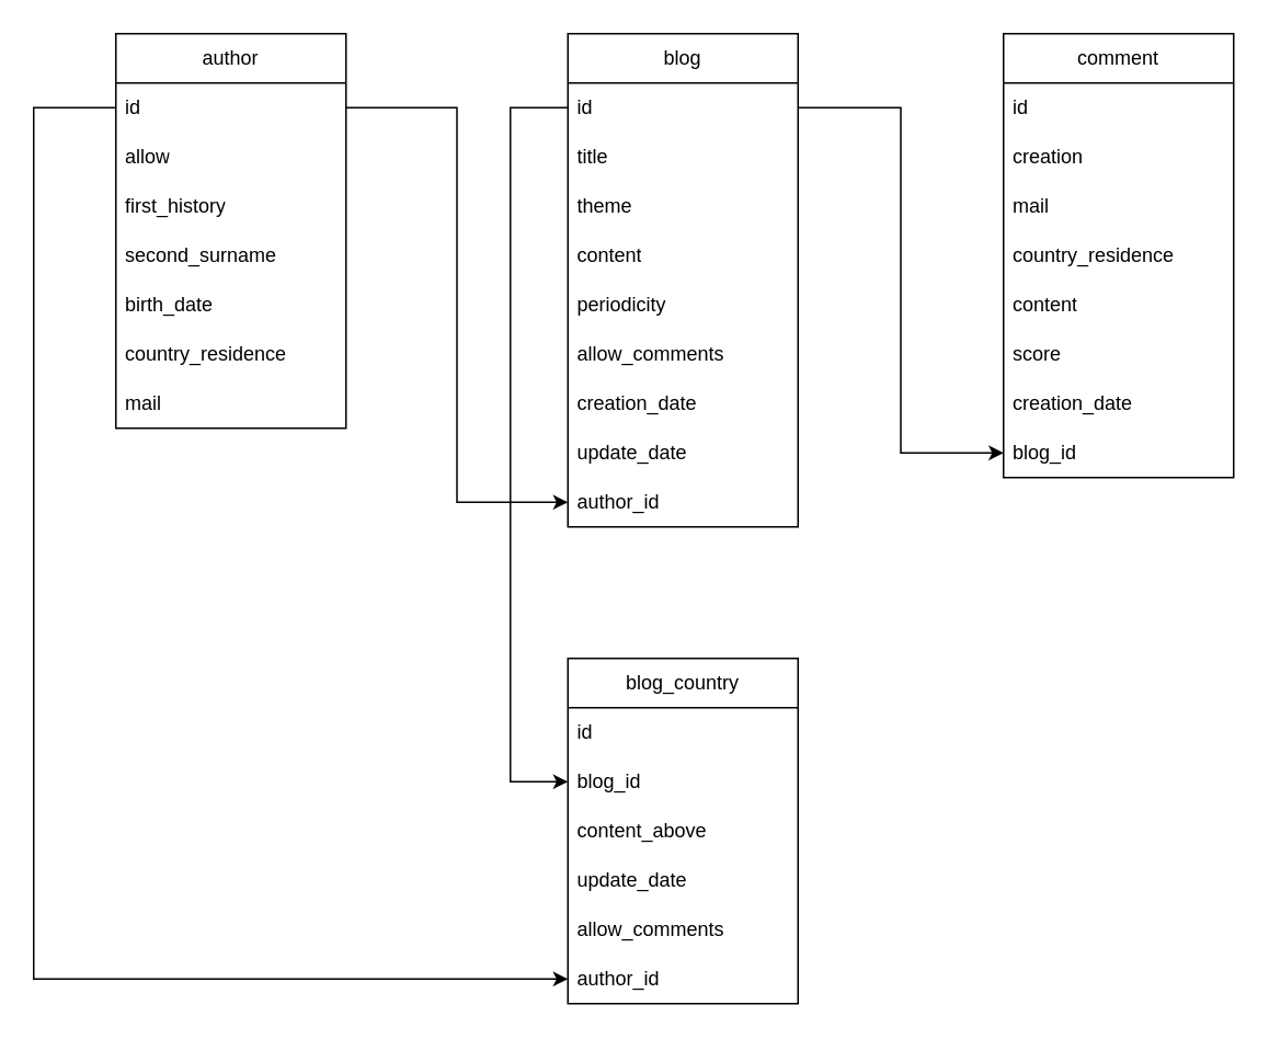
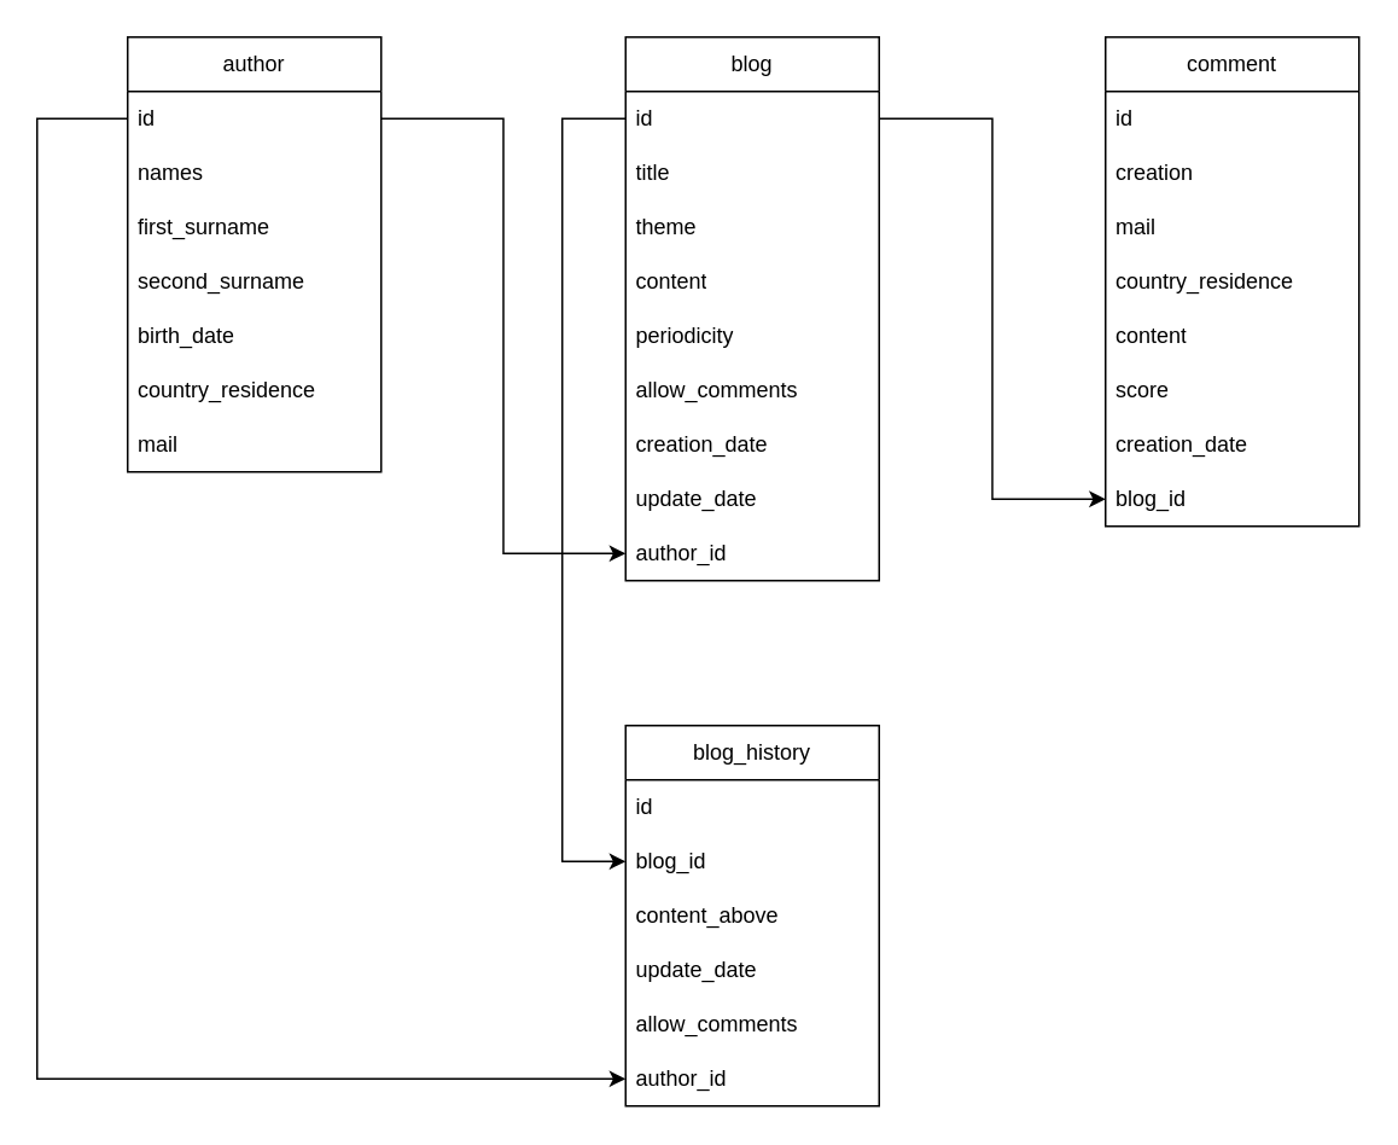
  <mxCell id="0" />
  <mxCell id="1" parent="0" />
  <mxCell id="2" value="author" style="swimlane;fontStyle=0;childLayout=stackLayout;horizontal=1;startSize=30;horizontalStack=0;resizeParent=1;resizeParentMax=0;resizeLast=0;collapsible=1;marginBottom=0;whiteSpace=wrap;html=1;" vertex="1" parent="1"><mxGeometry x="70" y="20" width="140" height="240" as="geometry" /></mxCell>
  <mxCell id="3" value="id" style="text;strokeColor=none;fillColor=none;align=left;verticalAlign=middle;spacingLeft=4;spacingRight=4;overflow=hidden;points=[[0,0.5],[1,0.5]];portConstraint=eastwest;rotatable=0;whiteSpace=wrap;html=1;" vertex="1" parent="2"><mxGeometry y="30" width="140" height="30" as="geometry" /></mxCell>
- <mxCell id="4" value="allow" style="text;strokeColor=none;fillColor=none;align=left;verticalAlign=middle;spacingLeft=4;spacingRight=4;overflow=hidden;points=[[0,0.5],[1,0.5]];portConstraint=eastwest;rotatable=0;whiteSpace=wrap;html=1;" vertex="1" parent="2"><mxGeometry y="60" width="140" height="30" as="geometry" /></mxCell>
- <mxCell id="5" value="first_history" style="text;strokeColor=none;fillColor=none;align=left;verticalAlign=middle;spacingLeft=4;spacingRight=4;overflow=hidden;points=[[0,0.5],[1,0.5]];portConstraint=eastwest;rotatable=0;whiteSpace=wrap;html=1;" vertex="1" parent="2"><mxGeometry y="90" width="140" height="30" as="geometry" /></mxCell>
+ <mxCell id="4" value="names" style="text;strokeColor=none;fillColor=none;align=left;verticalAlign=middle;spacingLeft=4;spacingRight=4;overflow=hidden;points=[[0,0.5],[1,0.5]];portConstraint=eastwest;rotatable=0;whiteSpace=wrap;html=1;" vertex="1" parent="2"><mxGeometry y="60" width="140" height="30" as="geometry" /></mxCell>
+ <mxCell id="5" value="first_surname" style="text;strokeColor=none;fillColor=none;align=left;verticalAlign=middle;spacingLeft=4;spacingRight=4;overflow=hidden;points=[[0,0.5],[1,0.5]];portConstraint=eastwest;rotatable=0;whiteSpace=wrap;html=1;" vertex="1" parent="2"><mxGeometry y="90" width="140" height="30" as="geometry" /></mxCell>
  <mxCell id="6" value="second_surname" style="text;strokeColor=none;fillColor=none;align=left;verticalAlign=middle;spacingLeft=4;spacingRight=4;overflow=hidden;points=[[0,0.5],[1,0.5]];portConstraint=eastwest;rotatable=0;whiteSpace=wrap;html=1;" vertex="1" parent="2"><mxGeometry y="120" width="140" height="30" as="geometry" /></mxCell>
  <mxCell id="7" value="birth_date" style="text;strokeColor=none;fillColor=none;align=left;verticalAlign=middle;spacingLeft=4;spacingRight=4;overflow=hidden;points=[[0,0.5],[1,0.5]];portConstraint=eastwest;rotatable=0;whiteSpace=wrap;html=1;" vertex="1" parent="2"><mxGeometry y="150" width="140" height="30" as="geometry" /></mxCell>
  <mxCell id="8" value="country_residence" style="text;strokeColor=none;fillColor=none;align=left;verticalAlign=middle;spacingLeft=4;spacingRight=4;overflow=hidden;points=[[0,0.5],[1,0.5]];portConstraint=eastwest;rotatable=0;whiteSpace=wrap;html=1;" vertex="1" parent="2"><mxGeometry y="180" width="140" height="30" as="geometry" /></mxCell>
  <mxCell id="9" value="mail" style="text;strokeColor=none;fillColor=none;align=left;verticalAlign=middle;spacingLeft=4;spacingRight=4;overflow=hidden;points=[[0,0.5],[1,0.5]];portConstraint=eastwest;rotatable=0;whiteSpace=wrap;html=1;" vertex="1" parent="2"><mxGeometry y="210" width="140" height="30" as="geometry" /></mxCell>
  <mxCell id="10" value="blog" style="swimlane;fontStyle=0;childLayout=stackLayout;horizontal=1;startSize=30;horizontalStack=0;resizeParent=1;resizeParentMax=0;resizeLast=0;collapsible=1;marginBottom=0;whiteSpace=wrap;html=1;" vertex="1" parent="1"><mxGeometry x="345" y="20" width="140" height="300" as="geometry" /></mxCell>
  <mxCell id="11" value="id" style="text;strokeColor=none;fillColor=none;align=left;verticalAlign=middle;spacingLeft=4;spacingRight=4;overflow=hidden;points=[[0,0.5],[1,0.5]];portConstraint=eastwest;rotatable=0;whiteSpace=wrap;html=1;" vertex="1" parent="10"><mxGeometry y="30" width="140" height="30" as="geometry" /></mxCell>
  <mxCell id="12" value="title" style="text;strokeColor=none;fillColor=none;align=left;verticalAlign=middle;spacingLeft=4;spacingRight=4;overflow=hidden;points=[[0,0.5],[1,0.5]];portConstraint=eastwest;rotatable=0;whiteSpace=wrap;html=1;" vertex="1" parent="10"><mxGeometry y="60" width="140" height="30" as="geometry" /></mxCell>
  <mxCell id="13" value="theme" style="text;strokeColor=none;fillColor=none;align=left;verticalAlign=middle;spacingLeft=4;spacingRight=4;overflow=hidden;points=[[0,0.5],[1,0.5]];portConstraint=eastwest;rotatable=0;whiteSpace=wrap;html=1;" vertex="1" parent="10"><mxGeometry y="90" width="140" height="30" as="geometry" /></mxCell>
  <mxCell id="14" value="content" style="text;strokeColor=none;fillColor=none;align=left;verticalAlign=middle;spacingLeft=4;spacingRight=4;overflow=hidden;points=[[0,0.5],[1,0.5]];portConstraint=eastwest;rotatable=0;whiteSpace=wrap;html=1;" vertex="1" parent="10"><mxGeometry y="120" width="140" height="30" as="geometry" /></mxCell>
  <mxCell id="15" value="periodicity" style="text;strokeColor=none;fillColor=none;align=left;verticalAlign=middle;spacingLeft=4;spacingRight=4;overflow=hidden;points=[[0,0.5],[1,0.5]];portConstraint=eastwest;rotatable=0;whiteSpace=wrap;html=1;" vertex="1" parent="10"><mxGeometry y="150" width="140" height="30" as="geometry" /></mxCell>
  <mxCell id="16" value="allow_comments" style="text;strokeColor=none;fillColor=none;align=left;verticalAlign=middle;spacingLeft=4;spacingRight=4;overflow=hidden;points=[[0,0.5],[1,0.5]];portConstraint=eastwest;rotatable=0;whiteSpace=wrap;html=1;" vertex="1" parent="10"><mxGeometry y="180" width="140" height="30" as="geometry" /></mxCell>
  <mxCell id="17" value="creation_date" style="text;strokeColor=none;fillColor=none;align=left;verticalAlign=middle;spacingLeft=4;spacingRight=4;overflow=hidden;points=[[0,0.5],[1,0.5]];portConstraint=eastwest;rotatable=0;whiteSpace=wrap;html=1;" vertex="1" parent="10"><mxGeometry y="210" width="140" height="30" as="geometry" /></mxCell>
  <mxCell id="18" value="update_date" style="text;strokeColor=none;fillColor=none;align=left;verticalAlign=middle;spacingLeft=4;spacingRight=4;overflow=hidden;points=[[0,0.5],[1,0.5]];portConstraint=eastwest;rotatable=0;whiteSpace=wrap;html=1;" vertex="1" parent="10"><mxGeometry y="240" width="140" height="30" as="geometry" /></mxCell>
  <mxCell id="19" value="author_id&amp;nbsp;" style="text;strokeColor=none;fillColor=none;align=left;verticalAlign=middle;spacingLeft=4;spacingRight=4;overflow=hidden;points=[[0,0.5],[1,0.5]];portConstraint=eastwest;rotatable=0;whiteSpace=wrap;html=1;" vertex="1" parent="10"><mxGeometry y="270" width="140" height="30" as="geometry" /></mxCell>
  <mxCell id="20" value="comment" style="swimlane;fontStyle=0;childLayout=stackLayout;horizontal=1;startSize=30;horizontalStack=0;resizeParent=1;resizeParentMax=0;resizeLast=0;collapsible=1;marginBottom=0;whiteSpace=wrap;html=1;" vertex="1" parent="1"><mxGeometry x="610" y="20" width="140" height="270" as="geometry" /></mxCell>
  <mxCell id="21" value="id" style="text;strokeColor=none;fillColor=none;align=left;verticalAlign=middle;spacingLeft=4;spacingRight=4;overflow=hidden;points=[[0,0.5],[1,0.5]];portConstraint=eastwest;rotatable=0;whiteSpace=wrap;html=1;" vertex="1" parent="20"><mxGeometry y="30" width="140" height="30" as="geometry" /></mxCell>
  <mxCell id="22" value="creation" style="text;strokeColor=none;fillColor=none;align=left;verticalAlign=middle;spacingLeft=4;spacingRight=4;overflow=hidden;points=[[0,0.5],[1,0.5]];portConstraint=eastwest;rotatable=0;whiteSpace=wrap;html=1;" vertex="1" parent="20"><mxGeometry y="60" width="140" height="30" as="geometry" /></mxCell>
  <mxCell id="23" value="mail" style="text;strokeColor=none;fillColor=none;align=left;verticalAlign=middle;spacingLeft=4;spacingRight=4;overflow=hidden;points=[[0,0.5],[1,0.5]];portConstraint=eastwest;rotatable=0;whiteSpace=wrap;html=1;" vertex="1" parent="20"><mxGeometry y="90" width="140" height="30" as="geometry" /></mxCell>
  <mxCell id="24" value="country_residence" style="text;strokeColor=none;fillColor=none;align=left;verticalAlign=middle;spacingLeft=4;spacingRight=4;overflow=hidden;points=[[0,0.5],[1,0.5]];portConstraint=eastwest;rotatable=0;whiteSpace=wrap;html=1;" vertex="1" parent="20"><mxGeometry y="120" width="140" height="30" as="geometry" /></mxCell>
  <mxCell id="25" value="content" style="text;strokeColor=none;fillColor=none;align=left;verticalAlign=middle;spacingLeft=4;spacingRight=4;overflow=hidden;points=[[0,0.5],[1,0.5]];portConstraint=eastwest;rotatable=0;whiteSpace=wrap;html=1;" vertex="1" parent="20"><mxGeometry y="150" width="140" height="30" as="geometry" /></mxCell>
  <mxCell id="26" value="score" style="text;strokeColor=none;fillColor=none;align=left;verticalAlign=middle;spacingLeft=4;spacingRight=4;overflow=hidden;points=[[0,0.5],[1,0.5]];portConstraint=eastwest;rotatable=0;whiteSpace=wrap;html=1;" vertex="1" parent="20"><mxGeometry y="180" width="140" height="30" as="geometry" /></mxCell>
  <mxCell id="27" value="creation_date" style="text;strokeColor=none;fillColor=none;align=left;verticalAlign=middle;spacingLeft=4;spacingRight=4;overflow=hidden;points=[[0,0.5],[1,0.5]];portConstraint=eastwest;rotatable=0;whiteSpace=wrap;html=1;" vertex="1" parent="20"><mxGeometry y="210" width="140" height="30" as="geometry" /></mxCell>
  <mxCell id="28" value="blog_id" style="text;strokeColor=none;fillColor=none;align=left;verticalAlign=middle;spacingLeft=4;spacingRight=4;overflow=hidden;points=[[0,0.5],[1,0.5]];portConstraint=eastwest;rotatable=0;whiteSpace=wrap;html=1;" vertex="1" parent="20"><mxGeometry y="240" width="140" height="30" as="geometry" /></mxCell>
  <mxCell id="29" style="edgeStyle=orthogonalEdgeStyle;rounded=0;orthogonalLoop=1;jettySize=auto;html=1;" edge="1" parent="1" source="3" target="19"><mxGeometry relative="1" as="geometry" /></mxCell>
  <mxCell id="30" style="edgeStyle=orthogonalEdgeStyle;rounded=0;orthogonalLoop=1;jettySize=auto;html=1;" edge="1" parent="1" source="11" target="28"><mxGeometry relative="1" as="geometry" /></mxCell>
- <mxCell id="31" value="blog_country" style="swimlane;fontStyle=0;childLayout=stackLayout;horizontal=1;startSize=30;horizontalStack=0;resizeParent=1;resizeParentMax=0;resizeLast=0;collapsible=1;marginBottom=0;whiteSpace=wrap;html=1;" vertex="1" parent="1"><mxGeometry x="345" y="400" width="140" height="210" as="geometry" /></mxCell>
+ <mxCell id="31" value="blog_history" style="swimlane;fontStyle=0;childLayout=stackLayout;horizontal=1;startSize=30;horizontalStack=0;resizeParent=1;resizeParentMax=0;resizeLast=0;collapsible=1;marginBottom=0;whiteSpace=wrap;html=1;" vertex="1" parent="1"><mxGeometry x="345" y="400" width="140" height="210" as="geometry" /></mxCell>
  <mxCell id="32" value="id" style="text;strokeColor=none;fillColor=none;align=left;verticalAlign=middle;spacingLeft=4;spacingRight=4;overflow=hidden;points=[[0,0.5],[1,0.5]];portConstraint=eastwest;rotatable=0;whiteSpace=wrap;html=1;" vertex="1" parent="31"><mxGeometry y="30" width="140" height="30" as="geometry" /></mxCell>
  <mxCell id="33" value="blog_id" style="text;strokeColor=none;fillColor=none;align=left;verticalAlign=middle;spacingLeft=4;spacingRight=4;overflow=hidden;points=[[0,0.5],[1,0.5]];portConstraint=eastwest;rotatable=0;whiteSpace=wrap;html=1;" vertex="1" parent="31"><mxGeometry y="60" width="140" height="30" as="geometry" /></mxCell>
  <mxCell id="34" value="content_above" style="text;strokeColor=none;fillColor=none;align=left;verticalAlign=middle;spacingLeft=4;spacingRight=4;overflow=hidden;points=[[0,0.5],[1,0.5]];portConstraint=eastwest;rotatable=0;whiteSpace=wrap;html=1;" vertex="1" parent="31"><mxGeometry y="90" width="140" height="30" as="geometry" /></mxCell>
  <mxCell id="35" value="update_date" style="text;strokeColor=none;fillColor=none;align=left;verticalAlign=middle;spacingLeft=4;spacingRight=4;overflow=hidden;points=[[0,0.5],[1,0.5]];portConstraint=eastwest;rotatable=0;whiteSpace=wrap;html=1;" vertex="1" parent="31"><mxGeometry y="120" width="140" height="30" as="geometry" /></mxCell>
  <mxCell id="36" value="allow_comments" style="text;strokeColor=none;fillColor=none;align=left;verticalAlign=middle;spacingLeft=4;spacingRight=4;overflow=hidden;points=[[0,0.5],[1,0.5]];portConstraint=eastwest;rotatable=0;whiteSpace=wrap;html=1;" vertex="1" parent="31"><mxGeometry y="150" width="140" height="30" as="geometry" /></mxCell>
  <mxCell id="37" value="author_id" style="text;strokeColor=none;fillColor=none;align=left;verticalAlign=middle;spacingLeft=4;spacingRight=4;overflow=hidden;points=[[0,0.5],[1,0.5]];portConstraint=eastwest;rotatable=0;whiteSpace=wrap;html=1;" vertex="1" parent="31"><mxGeometry y="180" width="140" height="30" as="geometry" /></mxCell>
  <mxCell id="38" style="edgeStyle=orthogonalEdgeStyle;rounded=0;orthogonalLoop=1;jettySize=auto;html=1;" edge="1" parent="1" source="3" target="37"><mxGeometry relative="1" as="geometry"><Array as="points"><mxPoint x="20" y="65" /><mxPoint x="20" y="595" /></Array></mxGeometry></mxCell>
  <mxCell id="39" style="edgeStyle=orthogonalEdgeStyle;rounded=0;orthogonalLoop=1;jettySize=auto;html=1;" edge="1" parent="1" source="11" target="33"><mxGeometry relative="1" as="geometry"><Array as="points"><mxPoint x="310" y="65" /><mxPoint x="310" y="475" /></Array></mxGeometry></mxCell>
